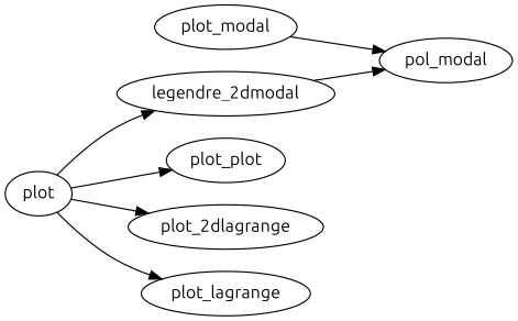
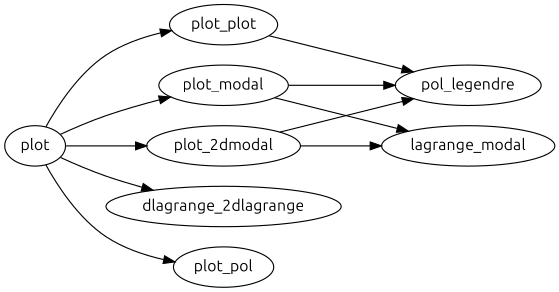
  digraph {
    fontname=Ubuntu
    rankdir=LR
    node [fontname=Ubuntu]
    edge [fontname=Ubuntu]
-   plot_2dmodal [label=legendre_2dmodal]
-   pol_modal
+   plot_2dmodal
+   pol_legendre
+   pol_modal [label=lagrange_modal]
    n4 [label=plot_plot]
    plot_modal
    n6 [label=plot]
-   plot_2dlagrange
-   plot_lagrange
+   plot_2dlagrange [label=dlagrange_2dlagrange]
+   plot_lagrange [label=plot_pol]
+   plot_2dmodal -> pol_legendre
    plot_2dmodal -> pol_modal
+   n4 -> pol_legendre
+   plot_modal -> pol_legendre
    plot_modal -> pol_modal
    n6 -> plot_2dmodal
    n6 -> n4
+   n6 -> plot_modal
    n6 -> plot_2dlagrange
    n6 -> plot_lagrange
  }
